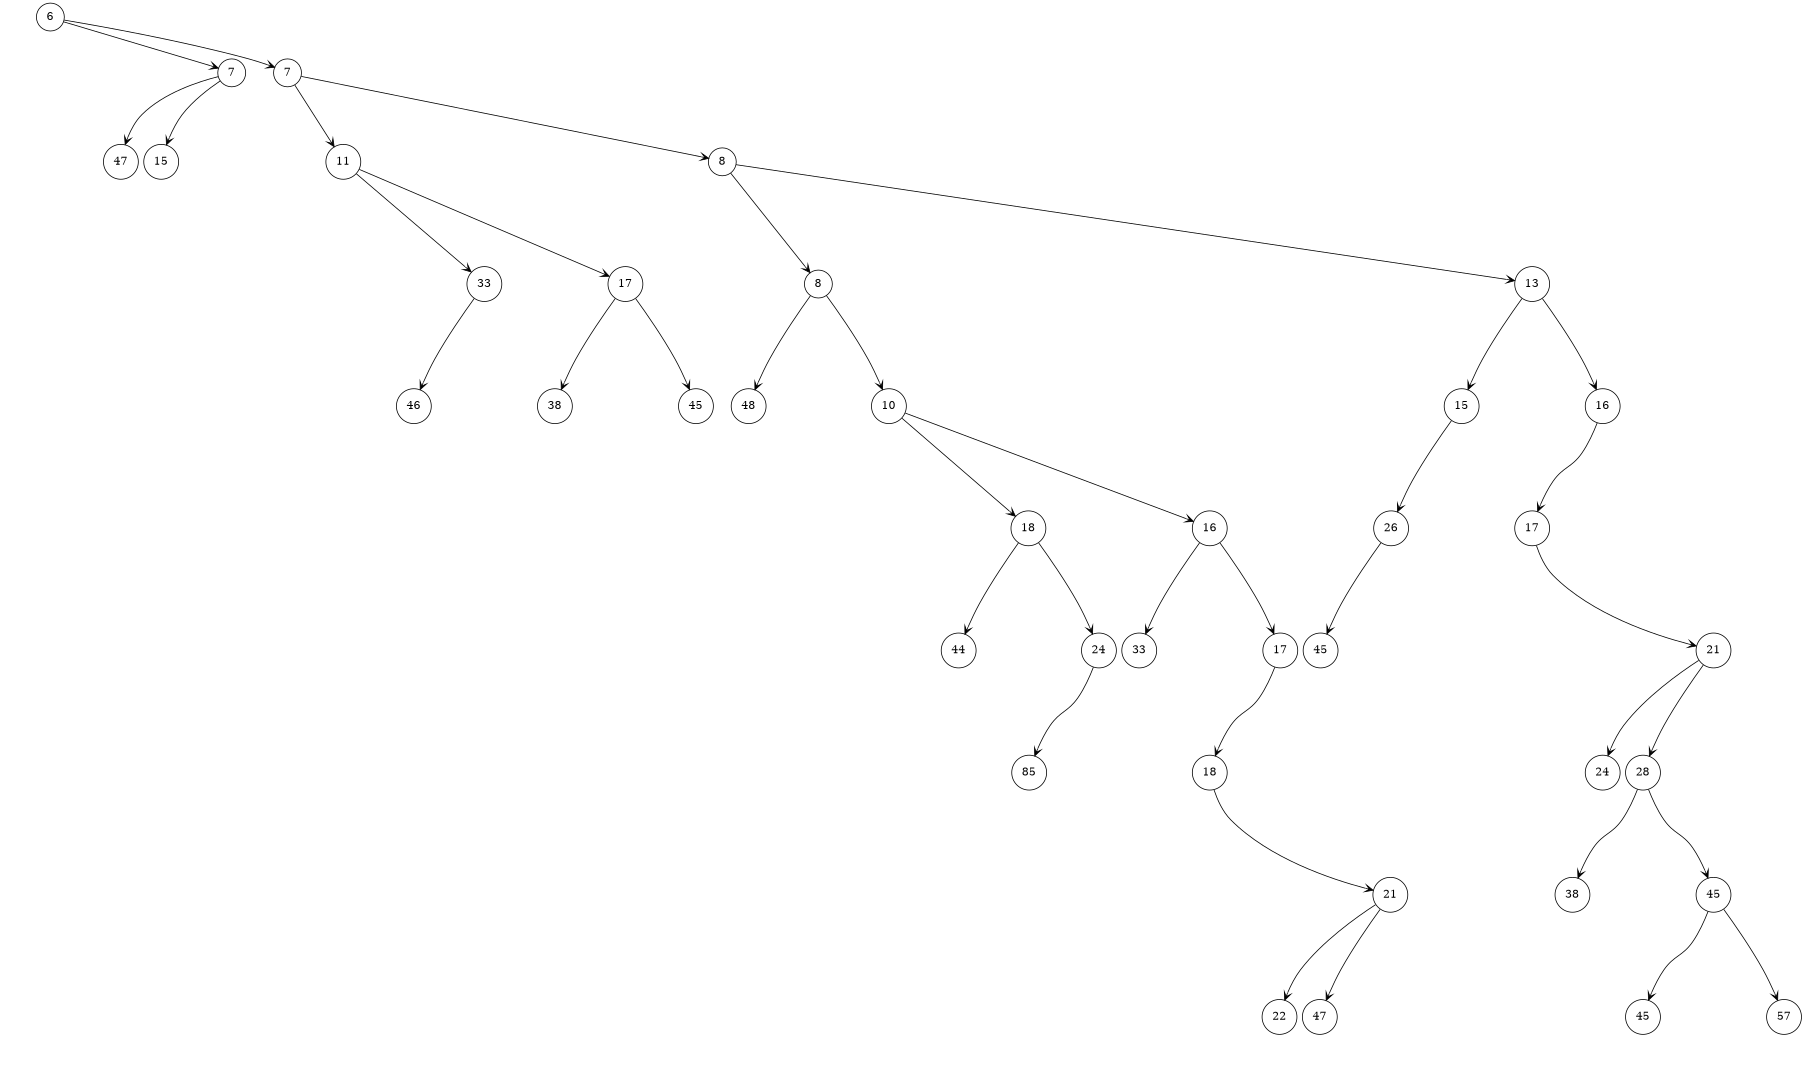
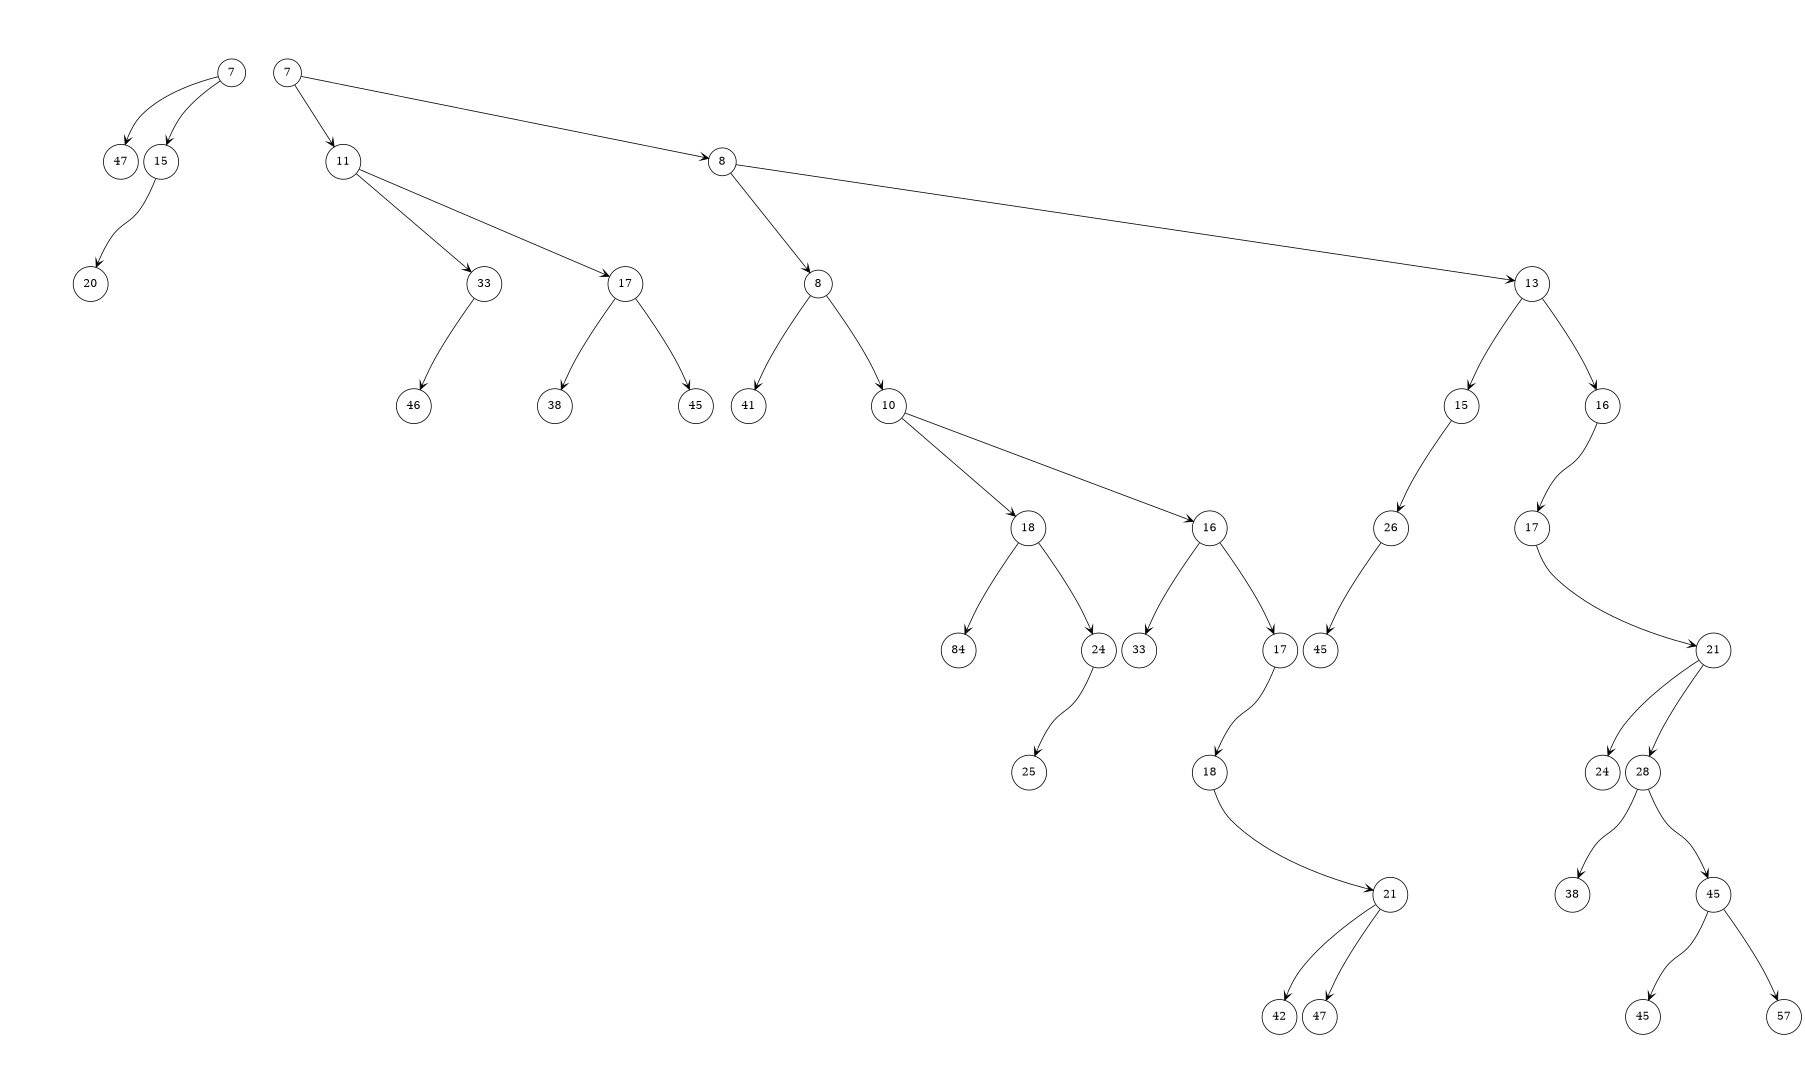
  digraph {
    nodesep=0.1
    node [shape=circle]
    edge [arrowhead=vee]
    _8422080 [group=8422080 style=invis width=0]
    n2 [label=46]
-   n3 [label=22]
+   n3 [label=42]
    _8422416 [group=8422416 style=invis width=0]
    _8421792 [group=8421792 style=invis width=0]
    n6 [label=33]
    n7 [label=24]
    _8421648 [group=8421648 style=invis width=0]
    _8422176 [group=8422176 style=invis width=0]
    n10 [label=45]
    n11 [group=8421552 label=33]
    _8423136 [group=8423136 style=invis width=0]
    n13 [label=47]
    _8423184 [group=8423184 style=invis width=0]
    _8421552 [group=8421552 style=invis width=0]
-   n16 [group=8423184 label=6]
    n17 [group=8422992 label=7]
    n18 [group=8423136 label=7]
    n19 [group=8421504 label=15]
    _8422992 [group=8422992 style=invis width=0]
    n21 [group=8422080 label=11]
    n22 [group=8422176 label=8]
+   n23 [label=20]
    _8421504 [group=8421504 style=invis width=0]
    n25 [group=8423376 label=17]
    n26 [group=8422272 label=8]
    n27 [group=8423328 label=13]
    n28 [label=38]
    _8423376 [group=8423376 style=invis width=0]
    n30 [label=45]
-   n31 [label=48]
+   n31 [label=41]
    _8422272 [group=8422272 style=invis width=0]
    n33 [group=8421792 label=10]
    n34 [group=8422944 label=15]
    _8423328 [group=8423328 style=invis width=0]
    n36 [group=8421696 label=16]
    n37 [group=8423424 label=18]
    n38 [group=8422752 label=16]
-   n39 [label=44]
+   n39 [label=84]
    _8423424 [group=8423424 style=invis width=0]
    n41 [group=8422656 label=24]
    _8422752 [group=8422752 style=invis width=0]
    n43 [group=8423088 label=17]
-   n44 [label=85]
+   n44 [label=25]
    _8422656 [group=8422656 style=invis width=0]
    n46 [group=8422416 label=18]
    _8423088 [group=8423088 style=invis width=0]
    n48 [group=8422368 label=21]
    n49 [label=47]
    _8422368 [group=8422368 style=invis width=0]
    n51 [group=8422032 label=26]
    _8422944 [group=8422944 style=invis width=0]
    n53 [group=8421648 label=17]
    _8421696 [group=8421696 style=invis width=0]
    _8422032 [group=8422032 style=invis width=0]
    n56 [group=8421936 label=21]
    n57 [group=8422800 label=28]
    _8421936 [group=8421936 style=invis width=0]
    n59 [label=38]
    _8422800 [group=8422800 style=invis width=0]
    n61 [group=8423040 label=45]
    n62 [label=45]
    _8423040 [group=8423040 style=invis width=0]
    n64 [label=57]
    subgraph sub_1 {
      rank=same
      _8422080
      n2
    }
    subgraph sub_2 {
      rank=same
      n3
      _8422416
    }
    subgraph sub_3 {
      rank=same
      _8421792
      n6
    }
    subgraph sub_4 {
      rank=same
      n7
      _8421648
    }
    subgraph sub_5 {
      rank=same
      _8422176
      n10
    }
    subgraph sub_6 {
      rank=same
      n11
      _8423136
    }
    subgraph sub_7 {
      rank=same
      n13
      _8423184
    }
    n11 -> n2
    n11 -> _8421552 [style=invis]
-   n16 -> _8423184 [style=invis]
-   n16 -> n17
-   n16 -> n18
    n17 -> n13
    n17 -> n19
    n17 -> _8422992 [style=invis]
    n18 -> _8423136 [style=invis]
    n18 -> n21
    n18 -> n22
+   n19 -> n23
    n19 -> _8421504 [style=invis]
    n21 -> _8422080 [style=invis]
    n21 -> n11
    n21 -> n25
    n22 -> _8422176 [style=invis]
    n22 -> n26
    n22 -> n27
    n25 -> n28
    n25 -> _8423376 [style=invis]
    n25 -> n30
    n26 -> n31
    n26 -> _8422272 [style=invis]
    n26 -> n33
    n27 -> n34
    n27 -> _8423328 [style=invis]
    n27 -> n36
    n33 -> _8421792 [style=invis]
    n33 -> n37
    n33 -> n38
    n34 -> n51
    n34 -> _8422944 [style=invis]
    n36 -> n53
    n36 -> _8421696 [style=invis]
    n37 -> n39
    n37 -> _8423424 [style=invis]
    n37 -> n41
    n38 -> n6
    n38 -> _8422752 [style=invis]
    n38 -> n43
    n41 -> n44
    n41 -> _8422656 [style=invis]
    n43 -> n46
    n43 -> _8423088 [style=invis]
    n46 -> _8422416 [style=invis]
    n46 -> n48
    n48 -> n3
    n48 -> n49
    n48 -> _8422368 [style=invis]
    n51 -> n10
    n51 -> _8422032 [style=invis]
    n53 -> _8421648 [style=invis]
    n53 -> n56
    n56 -> n7
    n56 -> n57
    n56 -> _8421936 [style=invis]
    n57 -> n59
    n57 -> _8422800 [style=invis]
    n57 -> n61
    n61 -> n62
    n61 -> _8423040 [style=invis]
    n61 -> n64
  }
